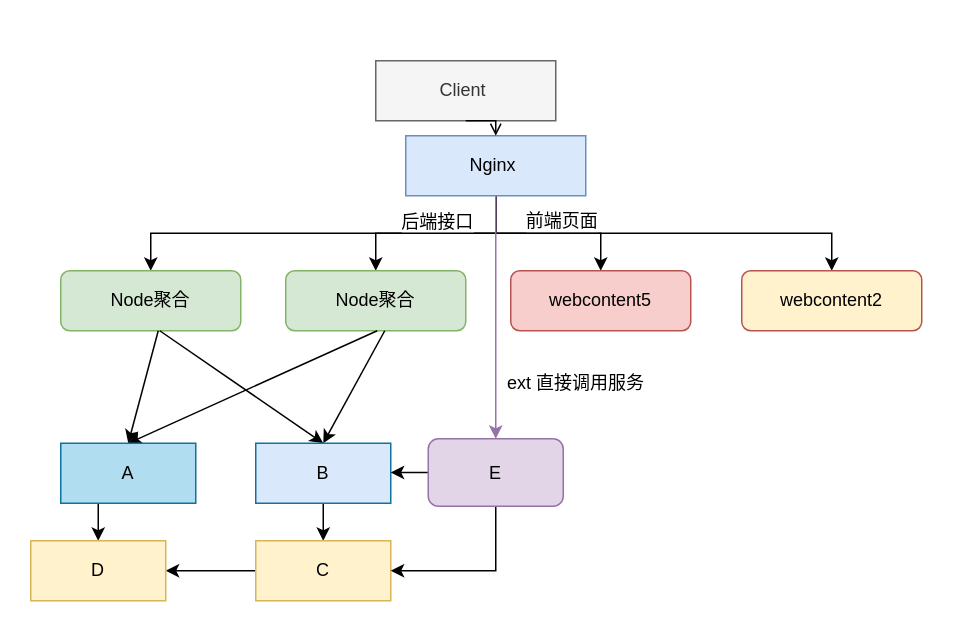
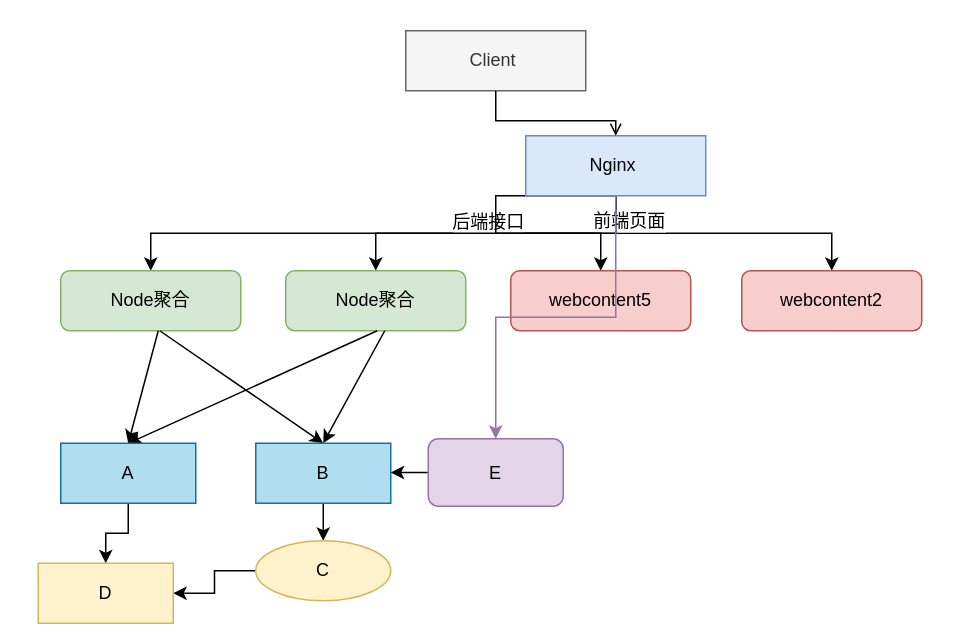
  <mxCell id="0" />
  <mxCell id="1" parent="0" />
  <mxCell id="2" value="" style="group" parent="1" vertex="1" connectable="0"><mxGeometry x="40" y="20" width="574" height="262" as="geometry" /></mxCell>
- <mxCell id="3" value="Client&amp;nbsp;" style="rounded=0;whiteSpace=wrap;html=1;fillColor=#f5f5f5;strokeColor=#666666;fontColor=#333333;" parent="2" vertex="1"><mxGeometry x="210" y="20" width="120" height="40" as="geometry" /></mxCell>
+ <mxCell id="3" value="Client&amp;nbsp;" style="rounded=0;whiteSpace=wrap;html=1;fillColor=#f5f5f5;strokeColor=#666666;fontColor=#333333;" parent="2" vertex="1"><mxGeometry x="230" width="120" height="40" as="geometry" /></mxCell>
  <mxCell id="4" style="edgeStyle=orthogonalEdgeStyle;rounded=0;orthogonalLoop=1;jettySize=auto;html=1;exitX=0.5;exitY=1;exitDx=0;exitDy=0;entryX=0.5;entryY=0;entryDx=0;entryDy=0;" parent="2" source="10" target="12" edge="1"><mxGeometry relative="1" as="geometry" /></mxCell>
  <mxCell id="5" value="后端接口" style="text;html=1;resizable=0;points=[];align=center;verticalAlign=middle;labelBackgroundColor=#ffffff;" parent="4" vertex="1" connectable="0"><mxGeometry x="0.145" y="-1" relative="1" as="geometry"><mxPoint x="95" y="-7" as="offset" /></mxGeometry></mxCell>
  <mxCell id="6" style="edgeStyle=orthogonalEdgeStyle;rounded=0;orthogonalLoop=1;jettySize=auto;html=1;exitX=0.5;exitY=1;exitDx=0;exitDy=0;" parent="2" source="10" target="15" edge="1"><mxGeometry relative="1" as="geometry" /></mxCell>
  <mxCell id="7" value="前端页面" style="text;html=1;resizable=0;points=[];align=center;verticalAlign=middle;labelBackgroundColor=#ffffff;" parent="6" vertex="1" connectable="0"><mxGeometry x="-0.141" y="-5" relative="1" as="geometry"><mxPoint x="-50" y="-14" as="offset" /></mxGeometry></mxCell>
  <mxCell id="8" style="edgeStyle=orthogonalEdgeStyle;rounded=0;orthogonalLoop=1;jettySize=auto;html=1;exitX=0.5;exitY=1;exitDx=0;exitDy=0;entryX=0.5;entryY=0;entryDx=0;entryDy=0;" parent="2" source="10" target="13" edge="1"><mxGeometry relative="1" as="geometry" /></mxCell>
  <mxCell id="9" style="edgeStyle=orthogonalEdgeStyle;rounded=0;orthogonalLoop=1;jettySize=auto;html=1;exitX=0.5;exitY=1;exitDx=0;exitDy=0;" parent="2" source="10" target="14" edge="1"><mxGeometry relative="1" as="geometry"><Array as="points"><mxPoint x="290" y="135" /><mxPoint x="360" y="135" /></Array></mxGeometry></mxCell>
- <mxCell id="10" value="Nginx&amp;nbsp;" style="rounded=0;whiteSpace=wrap;html=1;fillColor=#dae8fc;strokeColor=#6c8ebf;" parent="2" vertex="1"><mxGeometry x="230" y="70" width="120" height="40" as="geometry" /></mxCell>
+ <mxCell id="10" value="Nginx&amp;nbsp;" style="rounded=0;whiteSpace=wrap;html=1;fillColor=#dae8fc;strokeColor=#6c8ebf;" parent="2" vertex="1"><mxGeometry x="310" y="70" width="120" height="40" as="geometry" /></mxCell>
  <mxCell id="11" style="edgeStyle=orthogonalEdgeStyle;rounded=0;orthogonalLoop=1;jettySize=auto;html=1;exitX=0.5;exitY=1;exitDx=0;exitDy=0;entryX=0.5;entryY=0;entryDx=0;entryDy=0;endArrow=open;" parent="2" source="3" target="10" edge="1"><mxGeometry relative="1" as="geometry" /></mxCell>
  <mxCell id="12" value="Node聚合" style="rounded=1;whiteSpace=wrap;html=1;fillColor=#d5e8d4;strokeColor=#82b366;" parent="2" vertex="1"><mxGeometry y="160" width="120" height="40" as="geometry" /></mxCell>
  <mxCell id="13" value="Node聚合" style="rounded=1;whiteSpace=wrap;html=1;fillColor=#d5e8d4;strokeColor=#82b366;" parent="2" vertex="1"><mxGeometry x="150" y="160" width="120" height="40" as="geometry" /></mxCell>
  <mxCell id="14" value="webcontent5" style="rounded=1;whiteSpace=wrap;html=1;fillColor=#f8cecc;strokeColor=#b85450;" parent="2" vertex="1"><mxGeometry x="300" y="160" width="120" height="40" as="geometry" /></mxCell>
- <mxCell id="15" value="webcontent2" style="rounded=1;whiteSpace=wrap;html=1;fillColor=#fff2cc;strokeColor=#b85450;" parent="2" vertex="1"><mxGeometry x="454" y="160" width="120" height="40" as="geometry" /></mxCell>
+ <mxCell id="15" value="webcontent2" style="rounded=1;whiteSpace=wrap;html=1;fillColor=#f8cecc;strokeColor=#b85450;" parent="2" vertex="1"><mxGeometry x="454" y="160" width="120" height="40" as="geometry" /></mxCell>
  <mxCell id="16" value="" style="endArrow=classic;html=1;entryX=0.5;entryY=0;entryDx=0;entryDy=0;" parent="2" target="21" edge="1"><mxGeometry width="50" height="50" relative="1" as="geometry"><mxPoint x="65" y="200" as="sourcePoint" /><mxPoint x="15" y="250" as="targetPoint" /></mxGeometry></mxCell>
  <mxCell id="17" value="" style="endArrow=classic;html=1;entryX=0.5;entryY=0;entryDx=0;entryDy=0;" parent="2" target="23" edge="1"><mxGeometry width="50" height="50" relative="1" as="geometry"><mxPoint x="66" y="200" as="sourcePoint" /><mxPoint x="16" y="250" as="targetPoint" /></mxGeometry></mxCell>
  <mxCell id="18" value="" style="endArrow=classic;html=1;entryX=0.5;entryY=0;entryDx=0;entryDy=0;" parent="2" target="21" edge="1"><mxGeometry width="50" height="50" relative="1" as="geometry"><mxPoint x="211" y="200" as="sourcePoint" /><mxPoint x="161" y="250" as="targetPoint" /></mxGeometry></mxCell>
  <mxCell id="19" value="" style="endArrow=classic;html=1;entryX=0.5;entryY=0;entryDx=0;entryDy=0;" parent="2" target="23" edge="1"><mxGeometry width="50" height="50" relative="1" as="geometry"><mxPoint x="216" y="200" as="sourcePoint" /><mxPoint x="166" y="250" as="targetPoint" /></mxGeometry></mxCell>
  <mxCell id="20" style="edgeStyle=orthogonalEdgeStyle;rounded=0;orthogonalLoop=1;jettySize=auto;html=1;exitX=0.5;exitY=1;exitDx=0;exitDy=0;entryX=0.5;entryY=0;entryDx=0;entryDy=0;" parent="1" source="21" target="26" edge="1"><mxGeometry relative="1" as="geometry" /></mxCell>
  <mxCell id="21" value="A" style="rounded=0;whiteSpace=wrap;html=1;fillColor=#b1ddf0;strokeColor=#10739e;" parent="1" vertex="1"><mxGeometry x="40" y="295" width="90" height="40" as="geometry" /></mxCell>
  <mxCell id="22" style="edgeStyle=orthogonalEdgeStyle;rounded=0;orthogonalLoop=1;jettySize=auto;html=1;exitX=0.5;exitY=1;exitDx=0;exitDy=0;entryX=0.5;entryY=0;entryDx=0;entryDy=0;" parent="1" source="23" target="25" edge="1"><mxGeometry relative="1" as="geometry" /></mxCell>
- <mxCell id="23" value="B" style="rounded=0;whiteSpace=wrap;html=1;fillColor=#dae8fc;strokeColor=#10739e;" parent="1" vertex="1"><mxGeometry x="170" y="295" width="90" height="40" as="geometry" /></mxCell>
+ <mxCell id="23" value="B" style="rounded=0;whiteSpace=wrap;html=1;fillColor=#b1ddf0;strokeColor=#10739e;" parent="1" vertex="1"><mxGeometry x="170" y="295" width="90" height="40" as="geometry" /></mxCell>
  <mxCell id="24" style="edgeStyle=orthogonalEdgeStyle;rounded=0;orthogonalLoop=1;jettySize=auto;html=1;exitX=0;exitY=0.5;exitDx=0;exitDy=0;entryX=1;entryY=0.5;entryDx=0;entryDy=0;" parent="1" source="25" target="26" edge="1"><mxGeometry relative="1" as="geometry"><mxPoint x="150" y="380" as="targetPoint" /><Array as="points" /></mxGeometry></mxCell>
- <mxCell id="25" value="C" style="rounded=0;whiteSpace=wrap;html=1;fillColor=#fff2cc;strokeColor=#d6b656;" parent="1" vertex="1"><mxGeometry x="170" y="360" width="90" height="40" as="geometry" /></mxCell>
- <mxCell id="26" value="D" style="rounded=0;whiteSpace=wrap;html=1;fillColor=#fff2cc;strokeColor=#d6b656;" parent="1" vertex="1"><mxGeometry x="20" y="360" width="90" height="40" as="geometry" /></mxCell>
+ <mxCell id="25" value="C" style="ellipse;whiteSpace=wrap;html=1;fillColor=#fff2cc;strokeColor=#d6b656;" parent="1" vertex="1"><mxGeometry x="170" y="360" width="90" height="40" as="geometry" /></mxCell>
+ <mxCell id="26" value="D" style="rounded=0;whiteSpace=wrap;html=1;fillColor=#fff2cc;strokeColor=#d6b656;" parent="1" vertex="1"><mxGeometry x="25" y="375" width="90" height="40" as="geometry" /></mxCell>
  <mxCell id="27" style="edgeStyle=orthogonalEdgeStyle;rounded=0;orthogonalLoop=1;jettySize=auto;html=1;exitX=0.5;exitY=1;exitDx=0;exitDy=0;entryX=0.5;entryY=0;entryDx=0;entryDy=0;fillColor=#e1d5e7;strokeColor=#9673a6;" parent="1" source="10" target="31" edge="1"><mxGeometry relative="1" as="geometry" /></mxCell>
- <mxCell id="28" value="ext 直接调用服务" style="text;html=1;resizable=0;points=[];autosize=1;align=left;verticalAlign=top;spacingTop=-4;" parent="1" vertex="1"><mxGeometry x="336" y="245" width="110" height="20" as="geometry" /></mxCell>
- <mxCell id="29" style="edgeStyle=orthogonalEdgeStyle;rounded=0;orthogonalLoop=1;jettySize=auto;html=1;exitX=0.5;exitY=1;exitDx=0;exitDy=0;entryX=1;entryY=0.5;entryDx=0;entryDy=0;" parent="1" source="31" target="25" edge="1"><mxGeometry relative="1" as="geometry" /></mxCell>
  <mxCell id="30" style="edgeStyle=orthogonalEdgeStyle;rounded=0;orthogonalLoop=1;jettySize=auto;html=1;exitX=0;exitY=0.5;exitDx=0;exitDy=0;entryX=1;entryY=0.5;entryDx=0;entryDy=0;" parent="1" source="31" target="23" edge="1"><mxGeometry relative="1" as="geometry" /></mxCell>
  <mxCell id="31" value="E" style="rounded=1;whiteSpace=wrap;html=1;fillColor=#e1d5e7;strokeColor=#9673a6;" parent="1" vertex="1"><mxGeometry x="285" y="292" width="90" height="45" as="geometry" /></mxCell>
